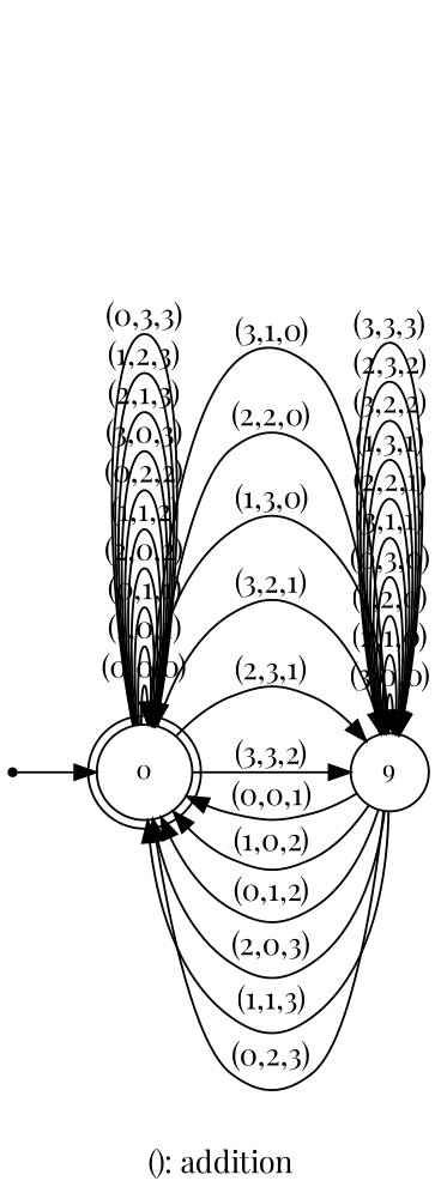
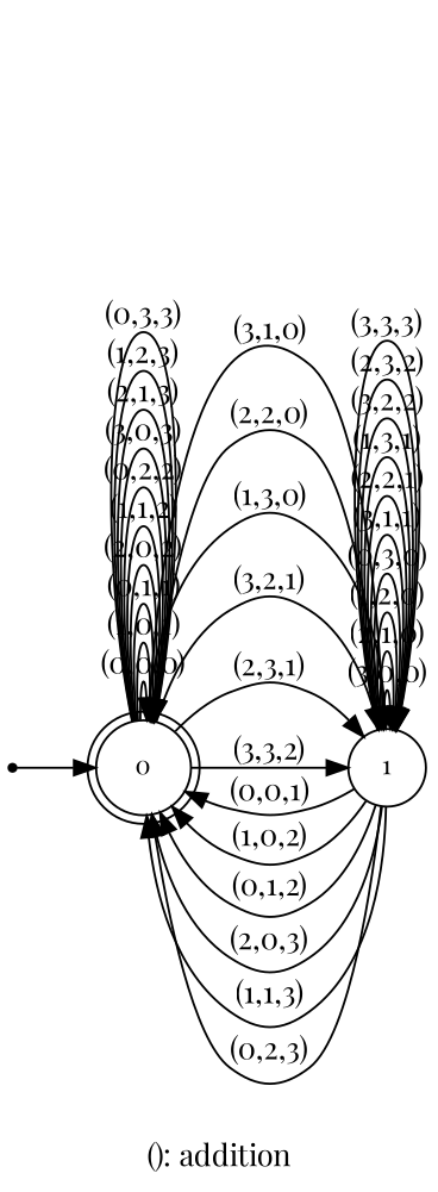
  digraph {
    label="(): addition"
    rankdir=LR
    fontname="Playfair Display"
    node [fontsize=12 fontname="Playfair Display"]
    edge [fontname="Playfair Display"]
    n1 [label=0 shape=doublecircle]
-   n2 [label=9 shape=circle]
+   n2 [label=1 shape=circle]
    n3 [label=1 shape=point]
    n1 -> n1 [label="(0,0,0)"]
    n1 -> n1 [label="(1,0,1)"]
    n1 -> n1 [label="(0,1,1)"]
    n1 -> n1 [label="(2,0,2)"]
    n1 -> n1 [label="(1,1,2)"]
    n1 -> n1 [label="(0,2,2)"]
    n1 -> n1 [label="(3,0,3)"]
    n1 -> n1 [label="(2,1,3)"]
    n1 -> n1 [label="(1,2,3)"]
    n1 -> n1 [label="(0,3,3)"]
    n1 -> n2 [label="(3,1,0)"]
    n1 -> n2 [label="(2,2,0)"]
    n1 -> n2 [label="(1,3,0)"]
    n1 -> n2 [label="(3,2,1)"]
    n1 -> n2 [label="(2,3,1)"]
    n1 -> n2 [label="(3,3,2)"]
    n2 -> n1 [label="(0,0,1)"]
    n2 -> n1 [label="(1,0,2)"]
    n2 -> n1 [label="(0,1,2)"]
    n2 -> n1 [label="(2,0,3)"]
    n2 -> n1 [label="(1,1,3)"]
    n2 -> n1 [label="(0,2,3)"]
    n2 -> n2 [label="(3,0,0)"]
    n2 -> n2 [label="(2,1,0)"]
    n2 -> n2 [label="(1,2,0)"]
    n2 -> n2 [label="(0,3,0)"]
    n2 -> n2 [label="(3,1,1)"]
    n2 -> n2 [label="(2,2,1)"]
    n2 -> n2 [label="(1,3,1)"]
    n2 -> n2 [label="(3,2,2)"]
    n2 -> n2 [label="(2,3,2)"]
    n2 -> n2 [label="(3,3,3)"]
    n3 -> n1
  }
